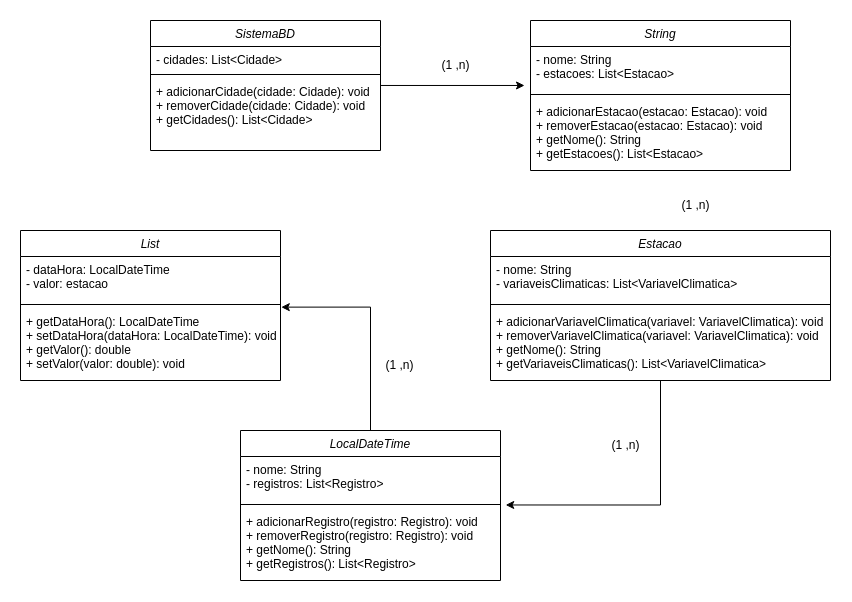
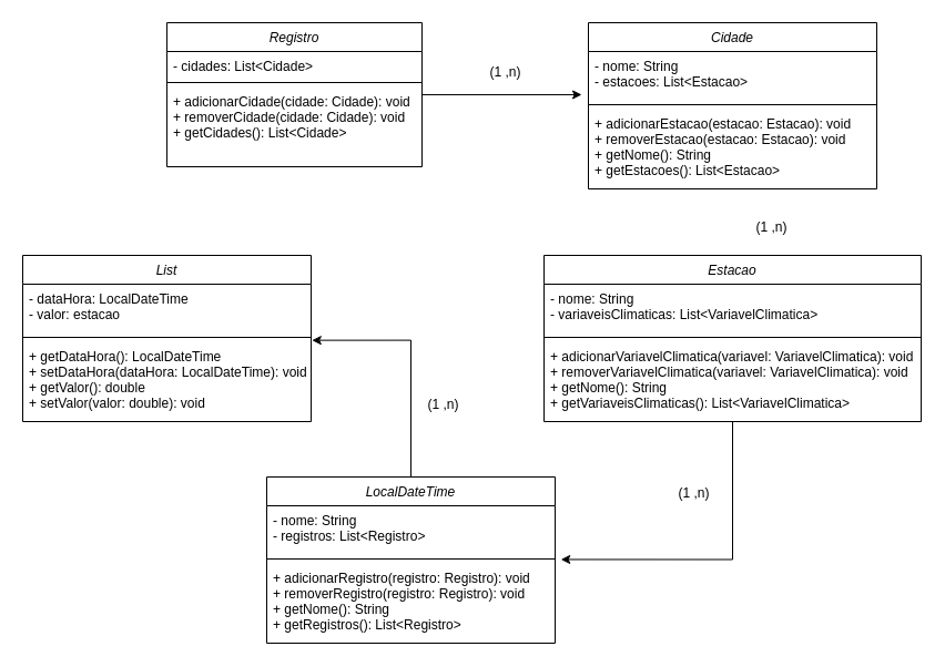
  <mxCell id="0" />
  <mxCell id="1" parent="0" />
- <mxCell id="2" value="SistemaBD" style="swimlane;fontStyle=2;align=center;verticalAlign=top;childLayout=stackLayout;horizontal=1;startSize=26;horizontalStack=0;resizeParent=1;resizeLast=0;collapsible=1;marginBottom=0;rounded=0;shadow=0;strokeWidth=1;" parent="1" vertex="1"><mxGeometry x="150" y="20" width="230" height="130" as="geometry"><mxRectangle x="230" y="140" width="160" height="26" as="alternateBounds" /></mxGeometry></mxCell>
+ <mxCell id="2" value="Registro" style="swimlane;fontStyle=2;align=center;verticalAlign=top;childLayout=stackLayout;horizontal=1;startSize=26;horizontalStack=0;resizeParent=1;resizeLast=0;collapsible=1;marginBottom=0;rounded=0;shadow=0;strokeWidth=1;" parent="1" vertex="1"><mxGeometry x="150" y="20" width="230" height="130" as="geometry"><mxRectangle x="230" y="140" width="160" height="26" as="alternateBounds" /></mxGeometry></mxCell>
  <mxCell id="3" value="- cidades: List&lt;Cidade&gt;" style="text;align=left;verticalAlign=top;spacingLeft=4;spacingRight=4;overflow=hidden;rotatable=0;points=[[0,0.5],[1,0.5]];portConstraint=eastwest;" parent="2" vertex="1"><mxGeometry y="26" width="230" height="24" as="geometry" /></mxCell>
  <mxCell id="4" value="" style="line;html=1;strokeWidth=1;align=left;verticalAlign=middle;spacingTop=-1;spacingLeft=3;spacingRight=3;rotatable=0;labelPosition=right;points=[];portConstraint=eastwest;" parent="2" vertex="1"><mxGeometry y="50" width="230" height="8" as="geometry" /></mxCell>
  <mxCell id="5" value="+ adicionarCidade(cidade: Cidade): void&#10;+ removerCidade(cidade: Cidade): void&#10;+ getCidades(): List&lt;Cidade&gt;&#10;" style="text;align=left;verticalAlign=top;spacingLeft=4;spacingRight=4;overflow=hidden;rotatable=0;points=[[0,0.5],[1,0.5]];portConstraint=eastwest;" parent="2" vertex="1"><mxGeometry y="58" width="230" height="58" as="geometry" /></mxCell>
- <mxCell id="6" value="String" style="swimlane;fontStyle=2;align=center;verticalAlign=top;childLayout=stackLayout;horizontal=1;startSize=26;horizontalStack=0;resizeParent=1;resizeLast=0;collapsible=1;marginBottom=0;rounded=0;shadow=0;strokeWidth=1;" vertex="1" parent="1"><mxGeometry x="530" y="20" width="260" height="150" as="geometry"><mxRectangle x="230" y="140" width="160" height="26" as="alternateBounds" /></mxGeometry></mxCell>
+ <mxCell id="6" value="Cidade" style="swimlane;fontStyle=2;align=center;verticalAlign=top;childLayout=stackLayout;horizontal=1;startSize=26;horizontalStack=0;resizeParent=1;resizeLast=0;collapsible=1;marginBottom=0;rounded=0;shadow=0;strokeWidth=1;" vertex="1" parent="1"><mxGeometry x="530" y="20" width="260" height="150" as="geometry"><mxRectangle x="230" y="140" width="160" height="26" as="alternateBounds" /></mxGeometry></mxCell>
  <mxCell id="7" value="- nome: String&#10;- estacoes: List&lt;Estacao&gt;" style="text;align=left;verticalAlign=top;spacingLeft=4;spacingRight=4;overflow=hidden;rotatable=0;points=[[0,0.5],[1,0.5]];portConstraint=eastwest;" vertex="1" parent="6"><mxGeometry y="26" width="260" height="44" as="geometry" /></mxCell>
  <mxCell id="8" value="" style="line;html=1;strokeWidth=1;align=left;verticalAlign=middle;spacingTop=-1;spacingLeft=3;spacingRight=3;rotatable=0;labelPosition=right;points=[];portConstraint=eastwest;" vertex="1" parent="6"><mxGeometry y="70" width="260" height="8" as="geometry" /></mxCell>
  <mxCell id="9" value="+ adicionarEstacao(estacao: Estacao): void&#10;+ removerEstacao(estacao: Estacao): void&#10;+ getNome(): String&#10;+ getEstacoes(): List&lt;Estacao&gt;&#10;" style="text;align=left;verticalAlign=top;spacingLeft=4;spacingRight=4;overflow=hidden;rotatable=0;points=[[0,0.5],[1,0.5]];portConstraint=eastwest;" vertex="1" parent="6"><mxGeometry y="78" width="260" height="72" as="geometry" /></mxCell>
  <mxCell id="10" value="Estacao" style="swimlane;fontStyle=2;align=center;verticalAlign=top;childLayout=stackLayout;horizontal=1;startSize=26;horizontalStack=0;resizeParent=1;resizeLast=0;collapsible=1;marginBottom=0;rounded=0;shadow=0;strokeWidth=1;" vertex="1" parent="1"><mxGeometry x="490" y="230" width="340" height="150" as="geometry"><mxRectangle x="230" y="140" width="160" height="26" as="alternateBounds" /></mxGeometry></mxCell>
  <mxCell id="11" value="- nome: String&#10;- variaveisClimaticas: List&lt;VariavelClimatica&gt;" style="text;align=left;verticalAlign=top;spacingLeft=4;spacingRight=4;overflow=hidden;rotatable=0;points=[[0,0.5],[1,0.5]];portConstraint=eastwest;" vertex="1" parent="10"><mxGeometry y="26" width="340" height="44" as="geometry" /></mxCell>
  <mxCell id="12" value="" style="line;html=1;strokeWidth=1;align=left;verticalAlign=middle;spacingTop=-1;spacingLeft=3;spacingRight=3;rotatable=0;labelPosition=right;points=[];portConstraint=eastwest;" vertex="1" parent="10"><mxGeometry y="70" width="340" height="8" as="geometry" /></mxCell>
  <mxCell id="13" value="+ adicionarVariavelClimatica(variavel: VariavelClimatica): void&#10;+ removerVariavelClimatica(variavel: VariavelClimatica): void&#10;+ getNome(): String&#10;+ getVariaveisClimaticas(): List&lt;VariavelClimatica&gt;&#10;" style="text;align=left;verticalAlign=top;spacingLeft=4;spacingRight=4;overflow=hidden;rotatable=0;points=[[0,0.5],[1,0.5]];portConstraint=eastwest;" vertex="1" parent="10"><mxGeometry y="78" width="340" height="72" as="geometry" /></mxCell>
  <mxCell id="14" value="LocalDateTime" style="swimlane;fontStyle=2;align=center;verticalAlign=top;childLayout=stackLayout;horizontal=1;startSize=26;horizontalStack=0;resizeParent=1;resizeLast=0;collapsible=1;marginBottom=0;rounded=0;shadow=0;strokeWidth=1;" vertex="1" parent="1"><mxGeometry x="240" y="430" width="260" height="150" as="geometry"><mxRectangle x="230" y="140" width="160" height="26" as="alternateBounds" /></mxGeometry></mxCell>
  <mxCell id="15" value="- nome: String&#10;- registros: List&lt;Registro&gt;" style="text;align=left;verticalAlign=top;spacingLeft=4;spacingRight=4;overflow=hidden;rotatable=0;points=[[0,0.5],[1,0.5]];portConstraint=eastwest;" vertex="1" parent="14"><mxGeometry y="26" width="260" height="44" as="geometry" /></mxCell>
  <mxCell id="16" value="" style="line;html=1;strokeWidth=1;align=left;verticalAlign=middle;spacingTop=-1;spacingLeft=3;spacingRight=3;rotatable=0;labelPosition=right;points=[];portConstraint=eastwest;" vertex="1" parent="14"><mxGeometry y="70" width="260" height="8" as="geometry" /></mxCell>
  <mxCell id="17" value="+ adicionarRegistro(registro: Registro): void&#10;+ removerRegistro(registro: Registro): void&#10;+ getNome(): String&#10;+ getRegistros(): List&lt;Registro&gt;&#10;" style="text;align=left;verticalAlign=top;spacingLeft=4;spacingRight=4;overflow=hidden;rotatable=0;points=[[0,0.5],[1,0.5]];portConstraint=eastwest;" vertex="1" parent="14"><mxGeometry y="78" width="260" height="72" as="geometry" /></mxCell>
  <mxCell id="18" value="List" style="swimlane;fontStyle=2;align=center;verticalAlign=top;childLayout=stackLayout;horizontal=1;startSize=26;horizontalStack=0;resizeParent=1;resizeLast=0;collapsible=1;marginBottom=0;rounded=0;shadow=0;strokeWidth=1;" vertex="1" parent="1"><mxGeometry x="20" y="230" width="260" height="150" as="geometry"><mxRectangle x="230" y="140" width="160" height="26" as="alternateBounds" /></mxGeometry></mxCell>
  <mxCell id="19" value="- dataHora: LocalDateTime&#10;- valor: estacao" style="text;align=left;verticalAlign=top;spacingLeft=4;spacingRight=4;overflow=hidden;rotatable=0;points=[[0,0.5],[1,0.5]];portConstraint=eastwest;" vertex="1" parent="18"><mxGeometry y="26" width="260" height="44" as="geometry" /></mxCell>
  <mxCell id="20" value="" style="line;html=1;strokeWidth=1;align=left;verticalAlign=middle;spacingTop=-1;spacingLeft=3;spacingRight=3;rotatable=0;labelPosition=right;points=[];portConstraint=eastwest;" vertex="1" parent="18"><mxGeometry y="70" width="260" height="8" as="geometry" /></mxCell>
  <mxCell id="21" value="+ getDataHora(): LocalDateTime&#10;+ setDataHora(dataHora: LocalDateTime): void&#10;+ getValor(): double&#10;+ setValor(valor: double): void&#10;" style="text;align=left;verticalAlign=top;spacingLeft=4;spacingRight=4;overflow=hidden;rotatable=0;points=[[0,0.5],[1,0.5]];portConstraint=eastwest;" vertex="1" parent="18"><mxGeometry y="78" width="260" height="72" as="geometry" /></mxCell>
  <mxCell id="22" style="edgeStyle=orthogonalEdgeStyle;rounded=0;orthogonalLoop=1;jettySize=auto;html=1;entryX=-0.023;entryY=0.886;entryDx=0;entryDy=0;entryPerimeter=0;" edge="1" parent="1" source="2" target="7"><mxGeometry relative="1" as="geometry" /></mxCell>
  <mxCell id="23" style="edgeStyle=orthogonalEdgeStyle;rounded=0;orthogonalLoop=1;jettySize=auto;html=1;entryX=1.02;entryY=-0.049;entryDx=0;entryDy=0;entryPerimeter=0;" edge="1" parent="1" source="10" target="17"><mxGeometry relative="1" as="geometry" /></mxCell>
  <mxCell id="24" style="edgeStyle=orthogonalEdgeStyle;rounded=0;orthogonalLoop=1;jettySize=auto;html=1;entryX=1.003;entryY=-0.019;entryDx=0;entryDy=0;entryPerimeter=0;" edge="1" parent="1" source="14" target="21"><mxGeometry relative="1" as="geometry" /></mxCell>
  <mxCell id="25" value="(1 ,n)" style="text;html=1;align=center;verticalAlign=middle;resizable=0;points=[];autosize=1;strokeColor=none;fillColor=none;" vertex="1" parent="1"><mxGeometry x="430" y="50" width="50" height="30" as="geometry" /></mxCell>
  <mxCell id="26" value="(1 ,n)" style="text;html=1;align=center;verticalAlign=middle;resizable=0;points=[];autosize=1;strokeColor=none;fillColor=none;" vertex="1" parent="1"><mxGeometry x="670" y="190" width="50" height="30" as="geometry" /></mxCell>
  <mxCell id="27" value="(1 ,n)" style="text;html=1;align=center;verticalAlign=middle;resizable=0;points=[];autosize=1;strokeColor=none;fillColor=none;" vertex="1" parent="1"><mxGeometry x="600" y="430" width="50" height="30" as="geometry" /></mxCell>
  <mxCell id="28" value="(1 ,n)" style="text;html=1;align=center;verticalAlign=middle;resizable=0;points=[];autosize=1;strokeColor=none;fillColor=none;" vertex="1" parent="1"><mxGeometry x="374" y="350" width="50" height="30" as="geometry" /></mxCell>
